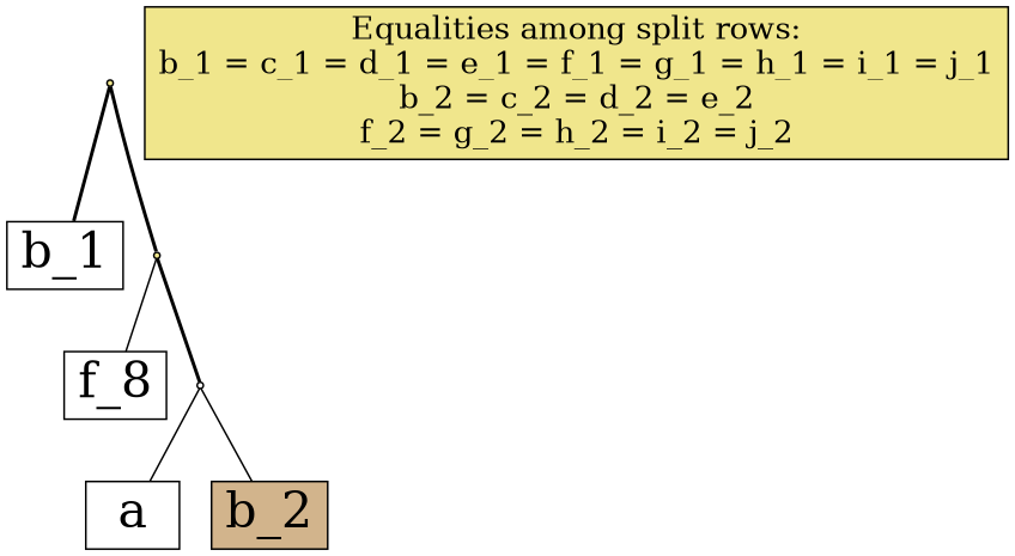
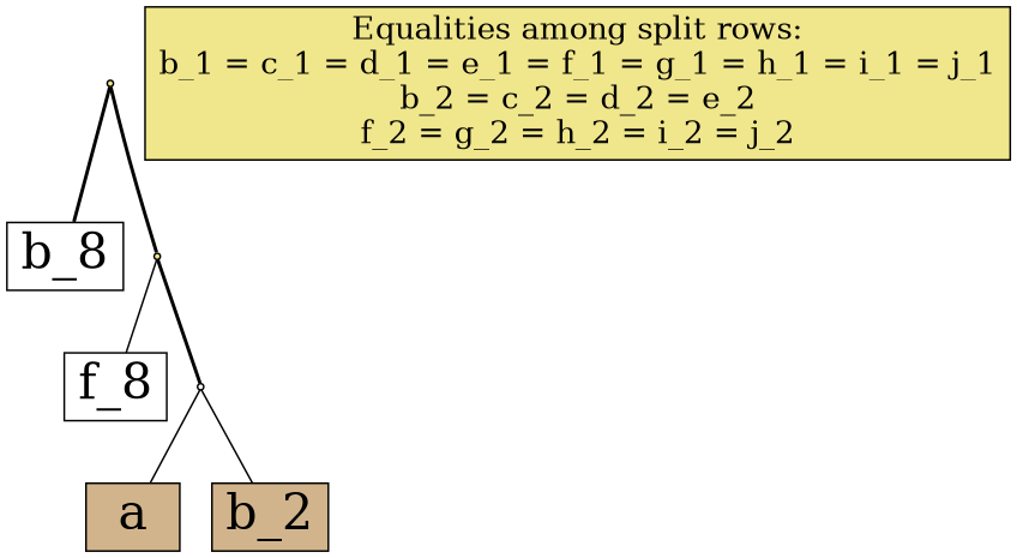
  digraph {
    node [fillcolor=white fontsize=28 shape=box style=filled]
    edge [arrowhead=none style=solid]
-   n1 [label=a]
-   n2 [label=b_1]
+   n1 [fillcolor=tan label=a]
+   n2 [label=b_8]
    n3 [fillcolor=tan label=b_2]
    n4 [label=f_8]
    n5 [fillcolor=khaki fontsize=18 label="Equalities among split rows:\nb_1 = c_1 = d_1 = e_1 = f_1 = g_1 = h_1 = i_1 = j_1\nb_2 = c_2 = d_2 = e_2\nf_2 = g_2 = h_2 = i_2 = j_2\n"]
    Int0 [shape=point fontsize=""]
    Int1 [fillcolor=khaki shape=point fontsize=""]
    Int2 [fillcolor=khaki shape=point fontsize=""]
    Int0 -> n1
    Int0 -> n3
    Int1 -> n4
    Int1 -> Int0 [style=bold]
    Int2 -> n2 [style=bold]
    Int2 -> Int1 [style=bold]
  }
